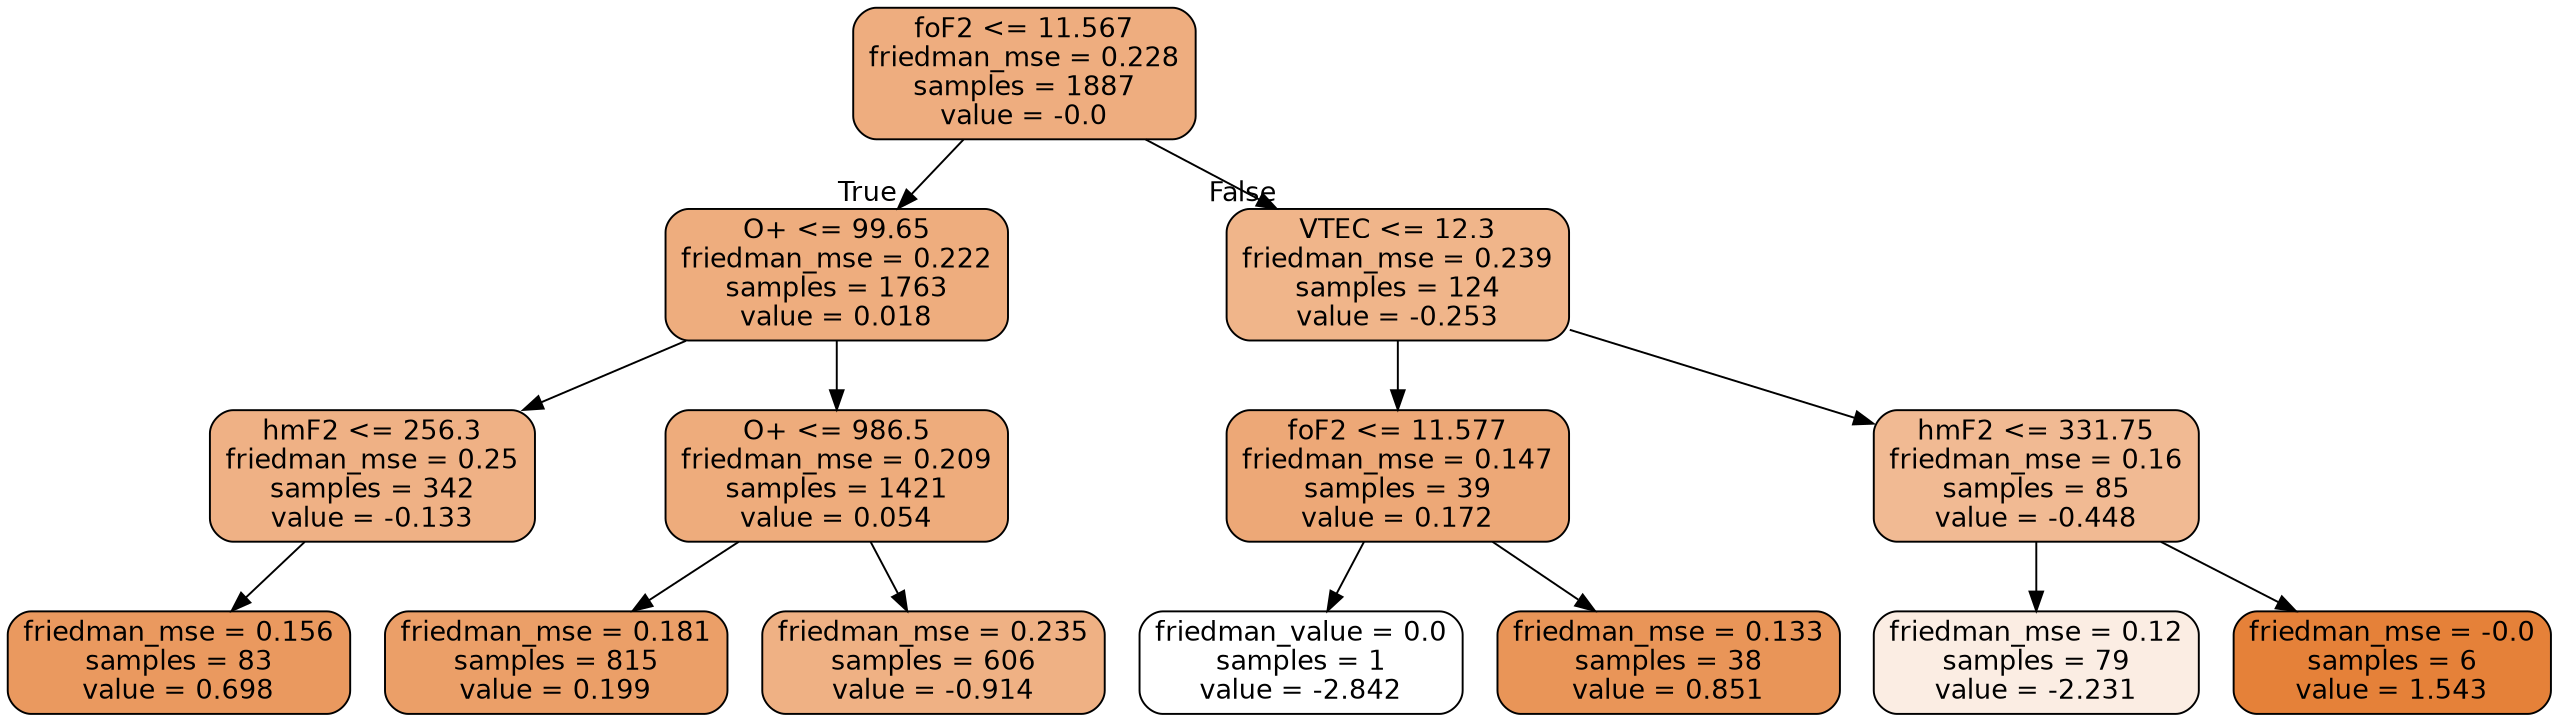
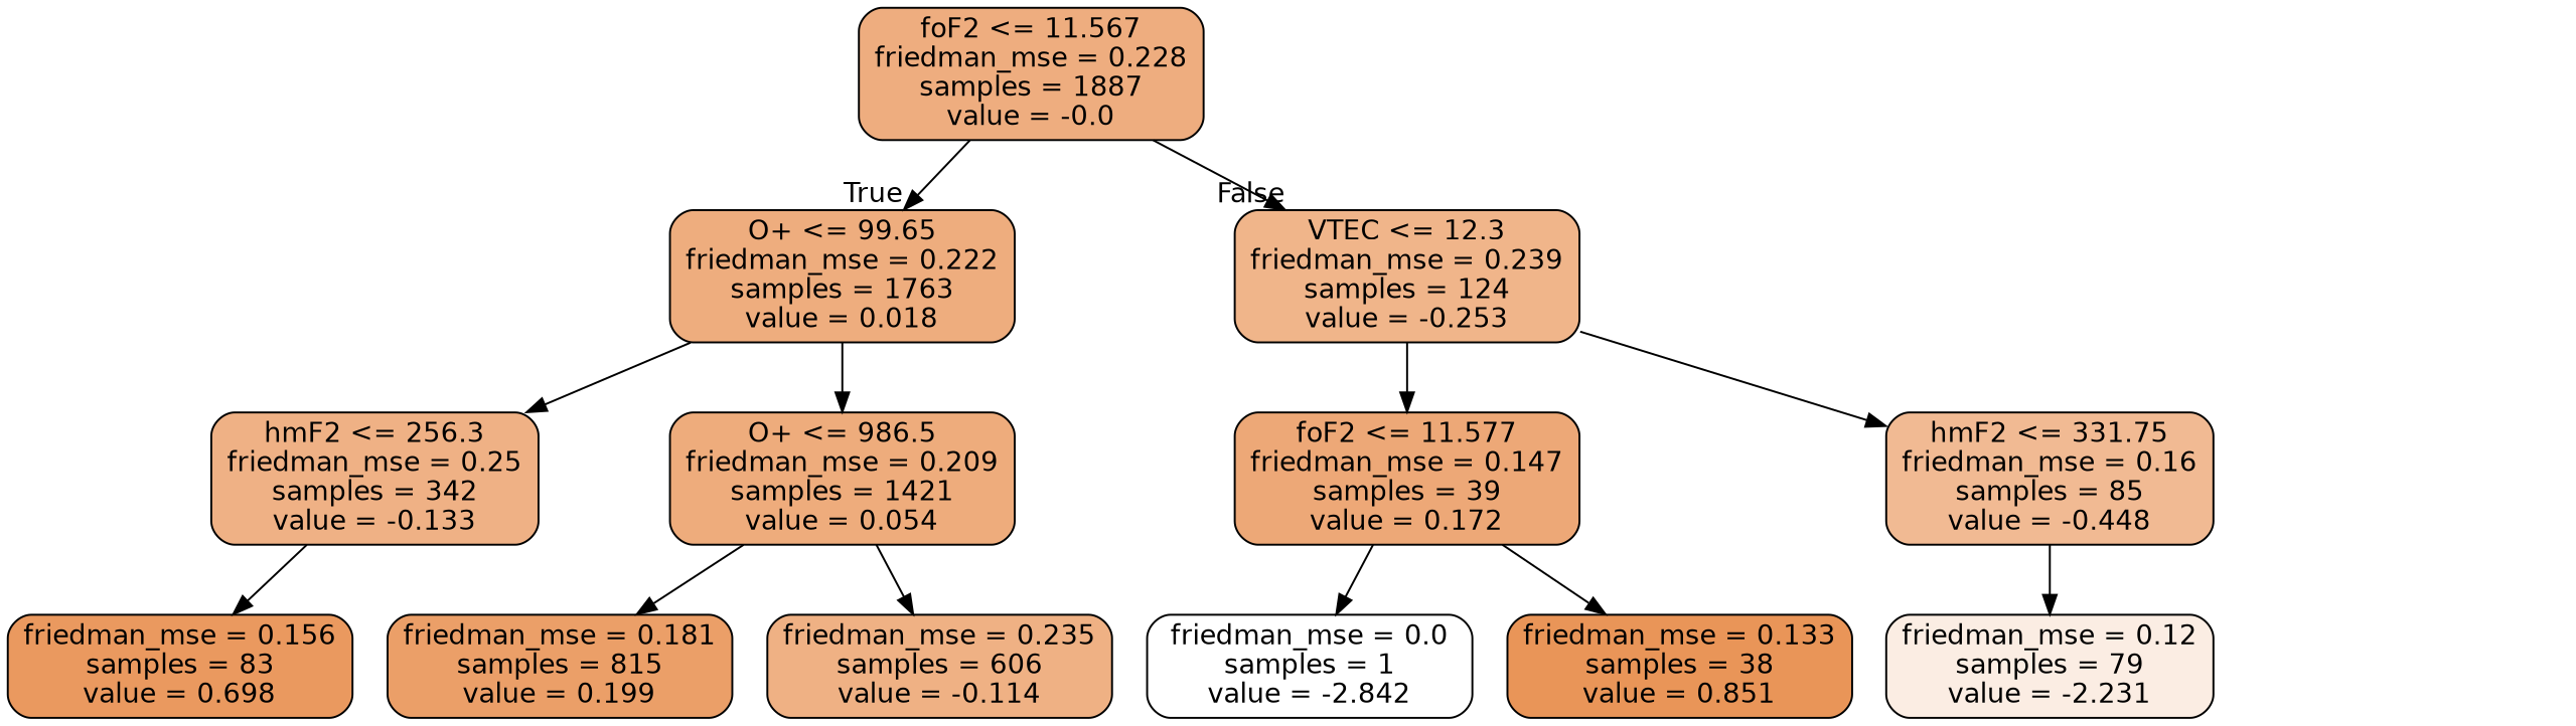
  digraph {
    node [color=black fontname=helvetica shape=box style="filled, rounded"]
    edge [fontname=helvetica]
    n1 [fillcolor="#eead7f" label="foF2 <= 11.567\nfriedman_mse = 0.228\nsamples = 1887\nvalue = -0.0"]
    n2 [fillcolor="#eead7e" label="O+ <= 99.65\nfriedman_mse = 0.222\nsamples = 1763\nvalue = 0.018"]
    n3 [fillcolor="#f0b58a" label="VTEC <= 12.3\nfriedman_mse = 0.239\nsamples = 124\nvalue = -0.253"]
    n4 [fillcolor="#efb185" label="hmF2 <= 256.3\nfriedman_mse = 0.25\nsamples = 342\nvalue = -0.133"]
    n5 [fillcolor="#eeac7c" label="O+ <= 986.5\nfriedman_mse = 0.209\nsamples = 1421\nvalue = 0.054"]
    n6 [fillcolor="#eda877" label="foF2 <= 11.577\nfriedman_mse = 0.147\nsamples = 39\nvalue = 0.172"]
    n7 [fillcolor="#f1ba93" label="hmF2 <= 331.75\nfriedman_mse = 0.16\nsamples = 85\nvalue = -0.448"]
    n8 [fillcolor="#ea995f" label="friedman_mse = 0.156\nsamples = 83\nvalue = 0.698"]
    n9 [fillcolor="#eb9f68" label="friedman_mse = 0.181\nsamples = 815\nvalue = 0.199"]
-   n10 [fillcolor="#efb184" label="friedman_mse = 0.235\nsamples = 606\nvalue = -0.914"]
-   n11 [fillcolor="#ffffff" label="friedman_value = 0.0\nsamples = 1\nvalue = -2.842"]
+   n10 [fillcolor="#efb184" label="friedman_mse = 0.235\nsamples = 606\nvalue = -0.114"]
+   n11 [fillcolor="#ffffff" label="friedman_mse = 0.0\nsamples = 1\nvalue = -2.842"]
    n12 [fillcolor="#e99558" label="friedman_mse = 0.133\nsamples = 38\nvalue = 0.851"]
    n13 [fillcolor="#fbede3" label="friedman_mse = 0.12\nsamples = 79\nvalue = -2.231"]
-   n14 [fillcolor="#e58139" label="friedman_mse = -0.0\nsamples = 6\nvalue = 1.543"]
    n1 -> n2 [headlabel=True labelangle=45 labeldistance=2.5]
    n1 -> n3 [headlabel=False labelangle=-45 labeldistance=2.5]
    n2 -> n4
    n2 -> n5
    n3 -> n6
    n3 -> n7
    n4 -> n8
    n5 -> n9
    n5 -> n10
    n6 -> n11
    n6 -> n12
    n7 -> n13
-   n7 -> n14
  }
